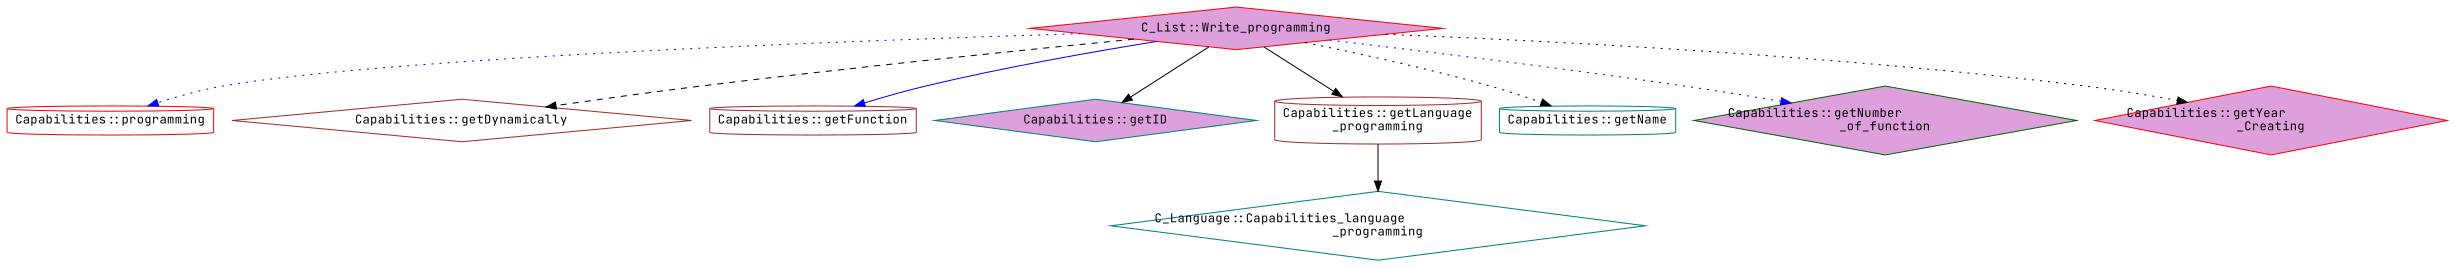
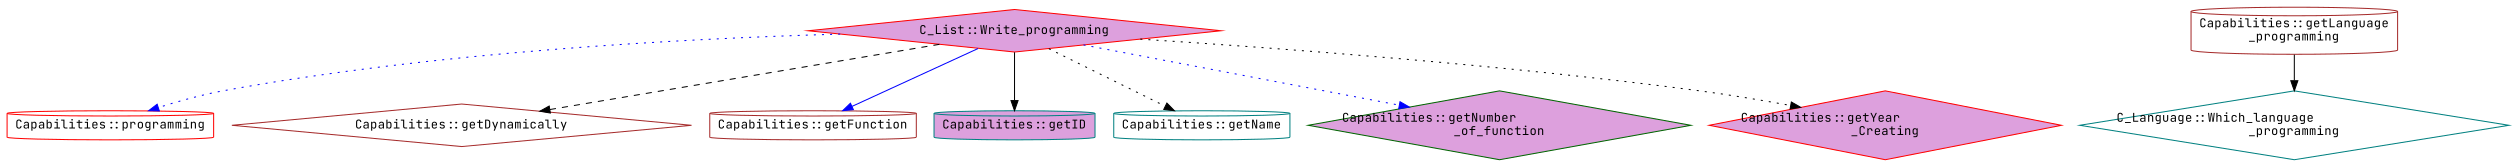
  digraph {
    fontname="JetBrains Mono"
    rankdir=TB
    node [color=red fillcolor=white fontname="JetBrains Mono" fontsize=12 shape=diamond style=filled]
    edge [color=black fontname="JetBrains Mono" fontsize=12 labelfontname=Helvetica labelfontsize=12 style=dotted]
    n1 [fillcolor=plum fontcolor=black height=0.2 label="C_List::Write_programming" width=0.4]
    n2 [height=0.2 label="Capabilities::programming" shape=cylinder width=0.4]
    n3 [color=brown height=0.2 label="Capabilities::getDynamically" width=0.4]
    n4 [color=brown height=0.2 label="Capabilities::getFunction" shape=cylinder width=0.4]
-   n5 [color=teal fillcolor=plum height=0.2 label="Capabilities::getID" width=0.4]
+   n5 [color=teal fillcolor=plum height=0.2 label="Capabilities::getID" shape=cylinder width=0.4]
    n6 [color=brown height=0.2 label="Capabilities::getLanguage\l_programming" shape=cylinder width=0.4]
    n7 [color=teal height=0.2 label="Capabilities::getName" shape=cylinder width=0.4]
    n8 [color=darkgreen fillcolor=plum height=0.2 label="Capabilities::getNumber\l_of_function" width=0.4]
    n9 [fillcolor=plum height=0.2 label="Capabilities::getYear\l_Creating" width=0.4]
-   n10 [color=teal height=0.2 label="C_Language::Capabilities_language\l_programming" width=0.4]
+   n10 [color=teal height=0.2 label="C_Language::Which_language\l_programming" width=0.4]
    n1 -> n2 [color=blue]
    n1 -> n3 [style=dashed]
    n1 -> n4 [color=blue style=solid]
    n1 -> n5 [style=solid]
-   n1 -> n6 [style=solid]
    n1 -> n7
    n1 -> n8 [color=blue]
    n1 -> n9
    n6 -> n10 [style=solid]
  }
